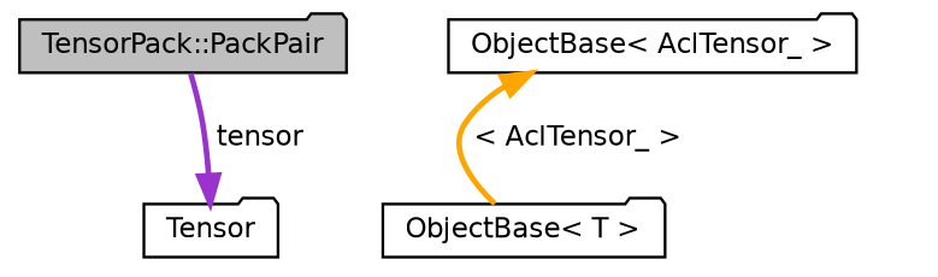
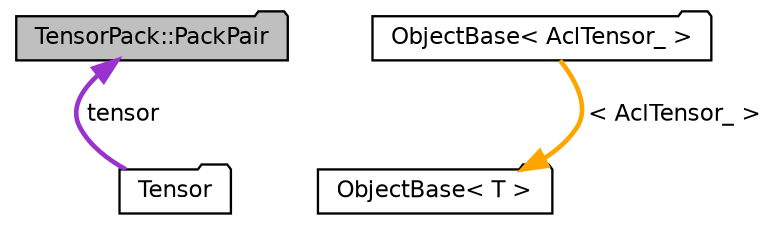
  digraph {
    node [color=black fillcolor=white fontname=Helvetica fontsize=10 shape=folder style=filled]
    edge [dir=back fontname=Helvetica fontsize=10 labelfontname=Helvetica labelfontsize=10 style=bold]
    n1 [fillcolor=grey75 fontcolor=black height=0.2 label="TensorPack::PackPair" width=0.4]
    n2 [height=0.2 label=Tensor width=0.4]
    n3 [height=0.2 label="ObjectBase\< AclTensor_ \>" width=0.4]
    n4 [height=0.2 label="ObjectBase\< T \>" width=0.4]
-   n2 -> n1 [color=darkorchid3 label=" tensor"]
-   n3 -> n4 [color=orange label=" \< AclTensor_ \>"]
+   n1 -> n2 [color=darkorchid3 label=" tensor"]
+   n4 -> n3 [color=orange label=" \< AclTensor_ \>"]
  }
